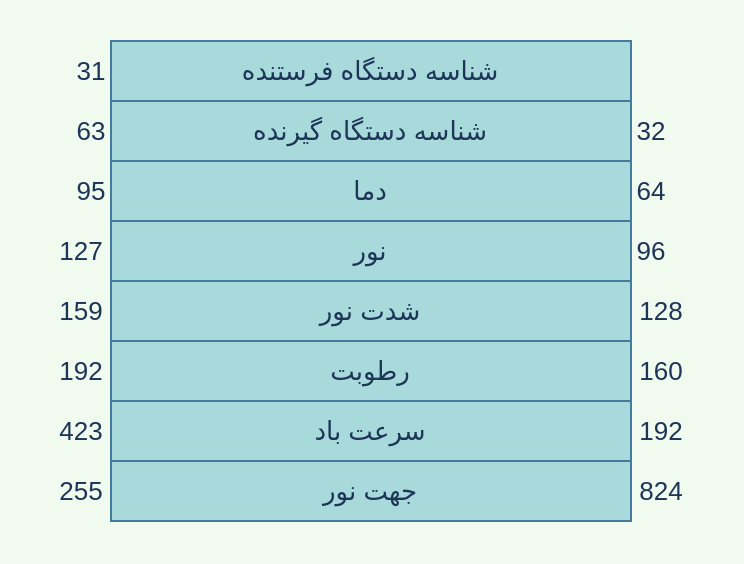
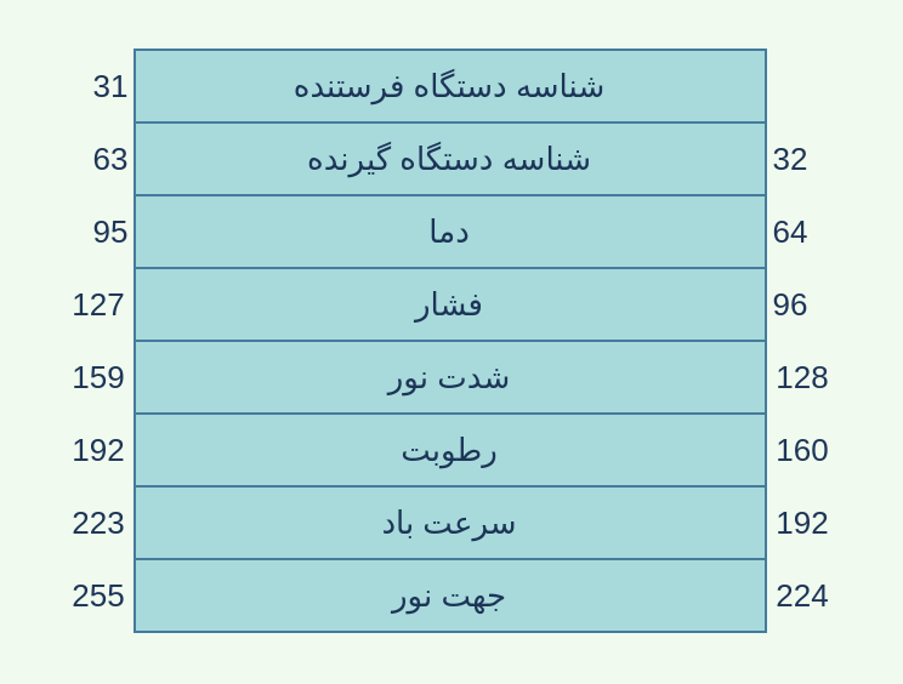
  <mxCell id="0" />
  <mxCell id="1" parent="0" />
  <mxCell id="2" value="شناسه دستگاه فرستنده" style="rounded=0;whiteSpace=wrap;html=1;fillColor=#A8DADC;strokeColor=#457B9D;fontColor=#1D3557;fontSize=13;" vertex="1" parent="1"><mxGeometry x="55" y="20" width="260" height="30" as="geometry" /></mxCell>
  <mxCell id="3" value="شناسه دستگاه گیرنده" style="rounded=0;whiteSpace=wrap;html=1;fillColor=#A8DADC;strokeColor=#457B9D;fontColor=#1D3557;fontSize=13;" vertex="1" parent="1"><mxGeometry x="55" y="50" width="260" height="30" as="geometry" /></mxCell>
  <mxCell id="4" value="دما" style="rounded=0;whiteSpace=wrap;html=1;fillColor=#A8DADC;strokeColor=#457B9D;fontColor=#1D3557;fontSize=13;" vertex="1" parent="1"><mxGeometry x="55" y="80" width="260" height="30" as="geometry" /></mxCell>
- <mxCell id="5" value="نور" style="rounded=0;whiteSpace=wrap;html=1;fillColor=#A8DADC;strokeColor=#457B9D;fontColor=#1D3557;fontSize=13;" vertex="1" parent="1"><mxGeometry x="55" y="110" width="260" height="30" as="geometry" /></mxCell>
+ <mxCell id="5" value="فشار" style="rounded=0;whiteSpace=wrap;html=1;fillColor=#A8DADC;strokeColor=#457B9D;fontColor=#1D3557;fontSize=13;" vertex="1" parent="1"><mxGeometry x="55" y="110" width="260" height="30" as="geometry" /></mxCell>
  <mxCell id="6" value="شدت نور" style="rounded=0;whiteSpace=wrap;html=1;fillColor=#A8DADC;strokeColor=#457B9D;fontColor=#1D3557;fontSize=13;" vertex="1" parent="1"><mxGeometry x="55" y="140" width="260" height="30" as="geometry" /></mxCell>
  <mxCell id="7" value="رطوبت" style="rounded=0;whiteSpace=wrap;html=1;fillColor=#A8DADC;strokeColor=#457B9D;fontColor=#1D3557;fontSize=13;" vertex="1" parent="1"><mxGeometry x="55" y="170" width="260" height="30" as="geometry" /></mxCell>
  <mxCell id="8" value="&lt;div style=&quot;font-size: 13px;&quot;&gt;سرعت باد&lt;/div&gt;" style="rounded=0;whiteSpace=wrap;html=1;fillColor=#A8DADC;strokeColor=#457B9D;fontColor=#1D3557;fontSize=13;" vertex="1" parent="1"><mxGeometry x="55" y="200" width="260" height="30" as="geometry" /></mxCell>
  <mxCell id="9" value="جهت نور" style="rounded=0;whiteSpace=wrap;html=1;fillColor=#A8DADC;strokeColor=#457B9D;fontColor=#1D3557;fontSize=13;" vertex="1" parent="1"><mxGeometry x="55" y="230" width="260" height="30" as="geometry" /></mxCell>
  <mxCell id="10" value="31" style="text;html=1;align=center;verticalAlign=middle;resizable=0;points=[];autosize=1;fontColor=#1D3557;fontSize=13;" vertex="1" parent="1"><mxGeometry x="30" y="25" width="30" height="20" as="geometry" /></mxCell>
  <mxCell id="11" value="32" style="text;html=1;align=center;verticalAlign=middle;resizable=0;points=[];autosize=1;fontColor=#1D3557;fontSize=13;" vertex="1" parent="1"><mxGeometry x="310" y="55" width="30" height="20" as="geometry" /></mxCell>
  <mxCell id="12" value="64" style="text;html=1;align=center;verticalAlign=middle;resizable=0;points=[];autosize=1;fontColor=#1D3557;fontSize=13;" vertex="1" parent="1"><mxGeometry x="310" y="85" width="30" height="20" as="geometry" /></mxCell>
  <mxCell id="13" value="96" style="text;html=1;align=center;verticalAlign=middle;resizable=0;points=[];autosize=1;fontColor=#1D3557;fontSize=13;" vertex="1" parent="1"><mxGeometry x="310" y="115" width="30" height="20" as="geometry" /></mxCell>
  <mxCell id="14" value="128" style="text;html=1;align=center;verticalAlign=middle;resizable=0;points=[];autosize=1;fontColor=#1D3557;fontSize=13;" vertex="1" parent="1"><mxGeometry x="310" y="145" width="40" height="20" as="geometry" /></mxCell>
  <mxCell id="15" value="160" style="text;html=1;align=center;verticalAlign=middle;resizable=0;points=[];autosize=1;fontColor=#1D3557;fontSize=13;" vertex="1" parent="1"><mxGeometry x="310" y="175" width="40" height="20" as="geometry" /></mxCell>
  <mxCell id="16" value="192" style="text;html=1;align=center;verticalAlign=middle;resizable=0;points=[];autosize=1;fontColor=#1D3557;fontSize=13;" vertex="1" parent="1"><mxGeometry x="310" y="205" width="40" height="20" as="geometry" /></mxCell>
- <mxCell id="17" value="824" style="text;html=1;align=center;verticalAlign=middle;resizable=0;points=[];autosize=1;fontColor=#1D3557;fontSize=13;" vertex="1" parent="1"><mxGeometry x="310" y="235" width="40" height="20" as="geometry" /></mxCell>
+ <mxCell id="17" value="224" style="text;html=1;align=center;verticalAlign=middle;resizable=0;points=[];autosize=1;fontColor=#1D3557;fontSize=13;" vertex="1" parent="1"><mxGeometry x="310" y="235" width="40" height="20" as="geometry" /></mxCell>
  <mxCell id="18" value="63" style="text;html=1;align=center;verticalAlign=middle;resizable=0;points=[];autosize=1;fontColor=#1D3557;fontSize=13;" vertex="1" parent="1"><mxGeometry x="30" y="55" width="30" height="20" as="geometry" /></mxCell>
  <mxCell id="19" value="95" style="text;html=1;align=center;verticalAlign=middle;resizable=0;points=[];autosize=1;fontColor=#1D3557;fontSize=13;" vertex="1" parent="1"><mxGeometry x="30" y="85" width="30" height="20" as="geometry" /></mxCell>
  <mxCell id="20" value="127" style="text;html=1;align=center;verticalAlign=middle;resizable=0;points=[];autosize=1;fontColor=#1D3557;fontSize=13;" vertex="1" parent="1"><mxGeometry x="20" y="115" width="40" height="20" as="geometry" /></mxCell>
  <mxCell id="21" value="159" style="text;html=1;align=center;verticalAlign=middle;resizable=0;points=[];autosize=1;fontColor=#1D3557;fontSize=13;" vertex="1" parent="1"><mxGeometry x="20" y="145" width="40" height="20" as="geometry" /></mxCell>
  <mxCell id="22" value="192" style="text;html=1;align=center;verticalAlign=middle;resizable=0;points=[];autosize=1;fontColor=#1D3557;fontSize=13;" vertex="1" parent="1"><mxGeometry x="20" y="175" width="40" height="20" as="geometry" /></mxCell>
- <mxCell id="23" value="423" style="text;html=1;align=center;verticalAlign=middle;resizable=0;points=[];autosize=1;fontColor=#1D3557;fontSize=13;" vertex="1" parent="1"><mxGeometry x="20" y="205" width="40" height="20" as="geometry" /></mxCell>
+ <mxCell id="23" value="223" style="text;html=1;align=center;verticalAlign=middle;resizable=0;points=[];autosize=1;fontColor=#1D3557;fontSize=13;" vertex="1" parent="1"><mxGeometry x="20" y="205" width="40" height="20" as="geometry" /></mxCell>
  <mxCell id="24" value="255" style="text;html=1;align=center;verticalAlign=middle;resizable=0;points=[];autosize=1;fontColor=#1D3557;fontSize=13;" vertex="1" parent="1"><mxGeometry x="20" y="235" width="40" height="20" as="geometry" /></mxCell>
